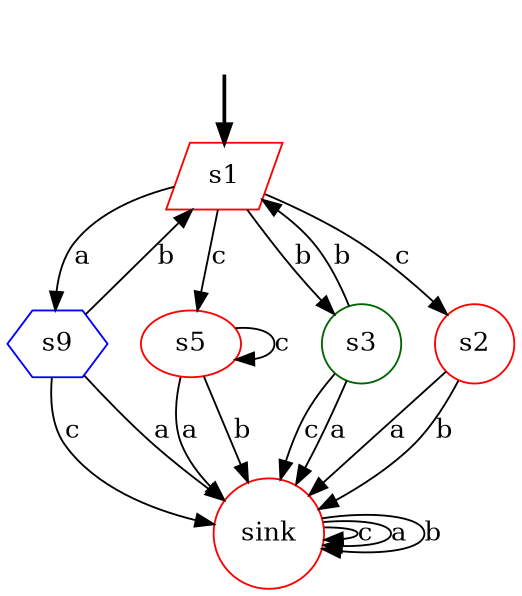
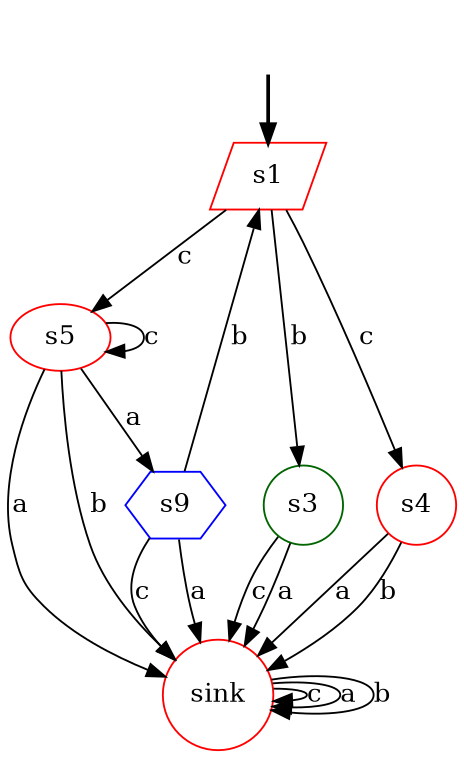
  digraph {
    node [color=red shape=circle]
    fake [style=invisible color="" shape=""]
    s1 [root=true shape=parallelogram]
    n3 [color=blue label=s9 shape=hexagon]
    s5 [shape=ellipse]
    s3 [color=darkgreen]
-   s4 [label=s2]
+   s4
    sink
    fake -> s1 [style=bold]
-   s1 -> n3 [label=a]
+   s5 -> n3 [label=a]
    s1 -> s5 [label=c]
    s1 -> s3 [label=b]
    s1 -> s4 [label=c]
    n3 -> s1 [label=b]
    n3 -> sink [label=c]
    n3 -> sink [label=a]
    s5 -> s5 [label=c]
    s5 -> sink [label=a]
    s5 -> sink [label=b]
-   s3 -> s1 [label=b]
    s3 -> sink [label=c]
    s3 -> sink [label=a]
    s4 -> sink [label=a]
    s4 -> sink [label=b]
    sink -> sink [label=c]
    sink -> sink [label=a]
    sink -> sink [label=b]
  }
